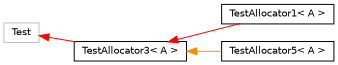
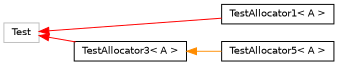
  digraph {
    rankdir=LR
    node [color=black fillcolor=white fontname=Helvetica fontsize=10 shape=record style=filled]
    edge [color=red dir=back fontname=Helvetica fontsize=10 labelfontname=Helvetica labelfontsize=10 style=solid]
    n1 [color=grey75 height=0.2 label=Test width=0.4]
    n2 [height=0.2 label="TestAllocator1\< A \>" width=0.4]
    n3 [height=0.2 label="TestAllocator3\< A \>" width=0.4]
    n4 [height=0.2 label="TestAllocator5\< A \>" width=0.4]
-   n3 -> n2
+   n1 -> n2
    n1 -> n3
    n3 -> n4 [color=darkorange]
  }
